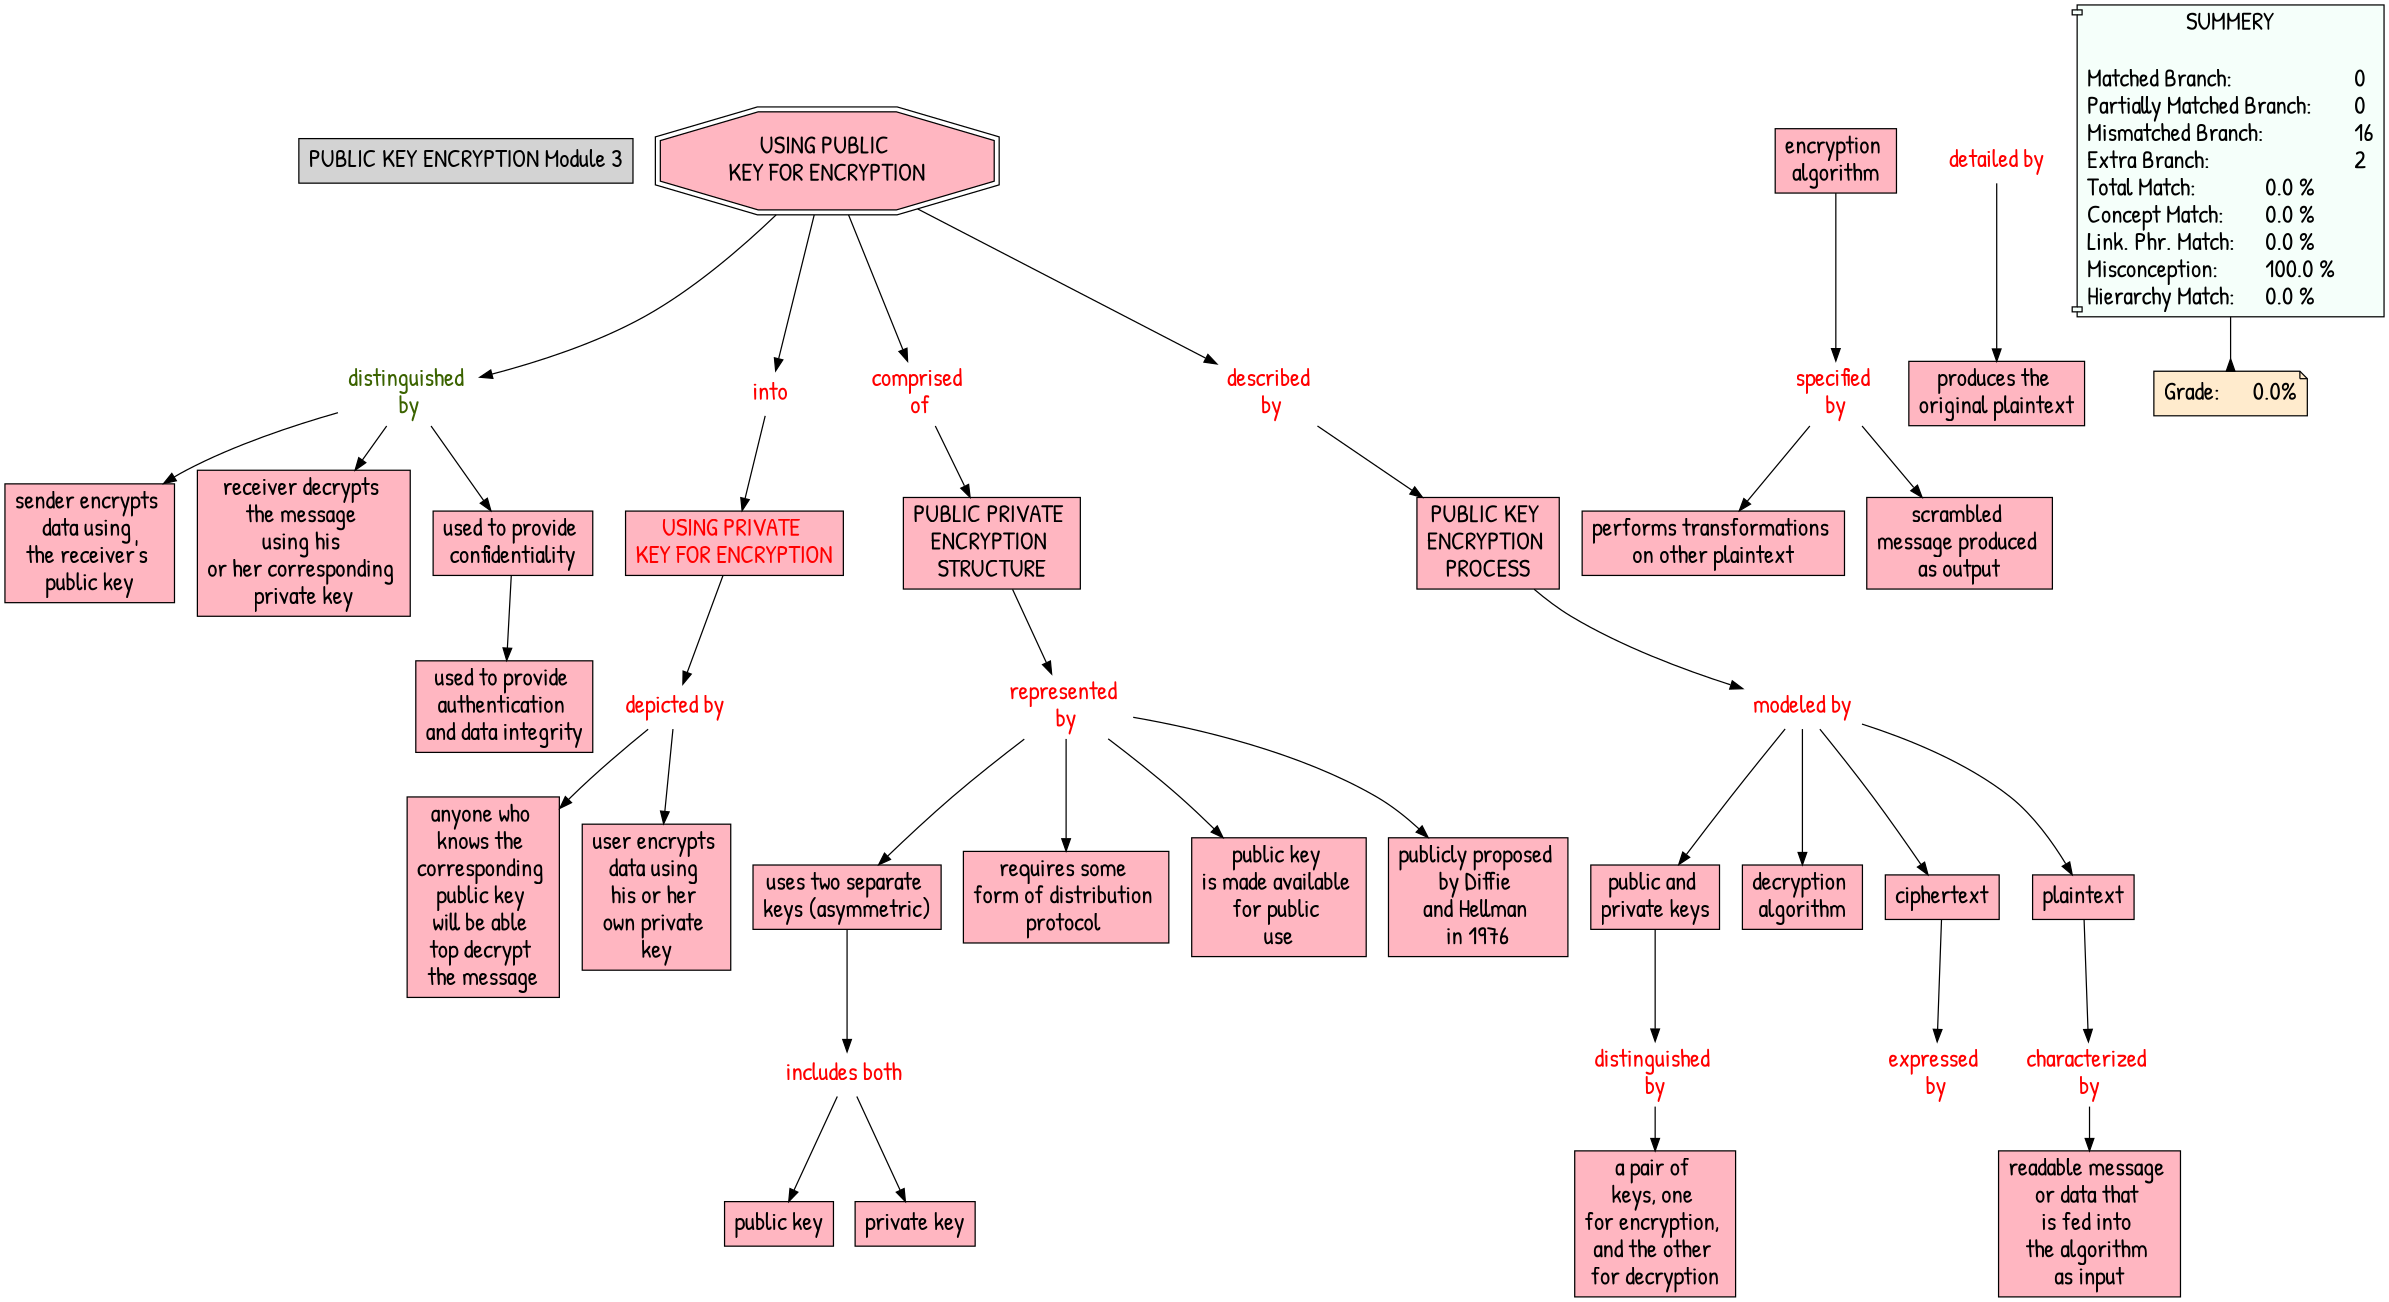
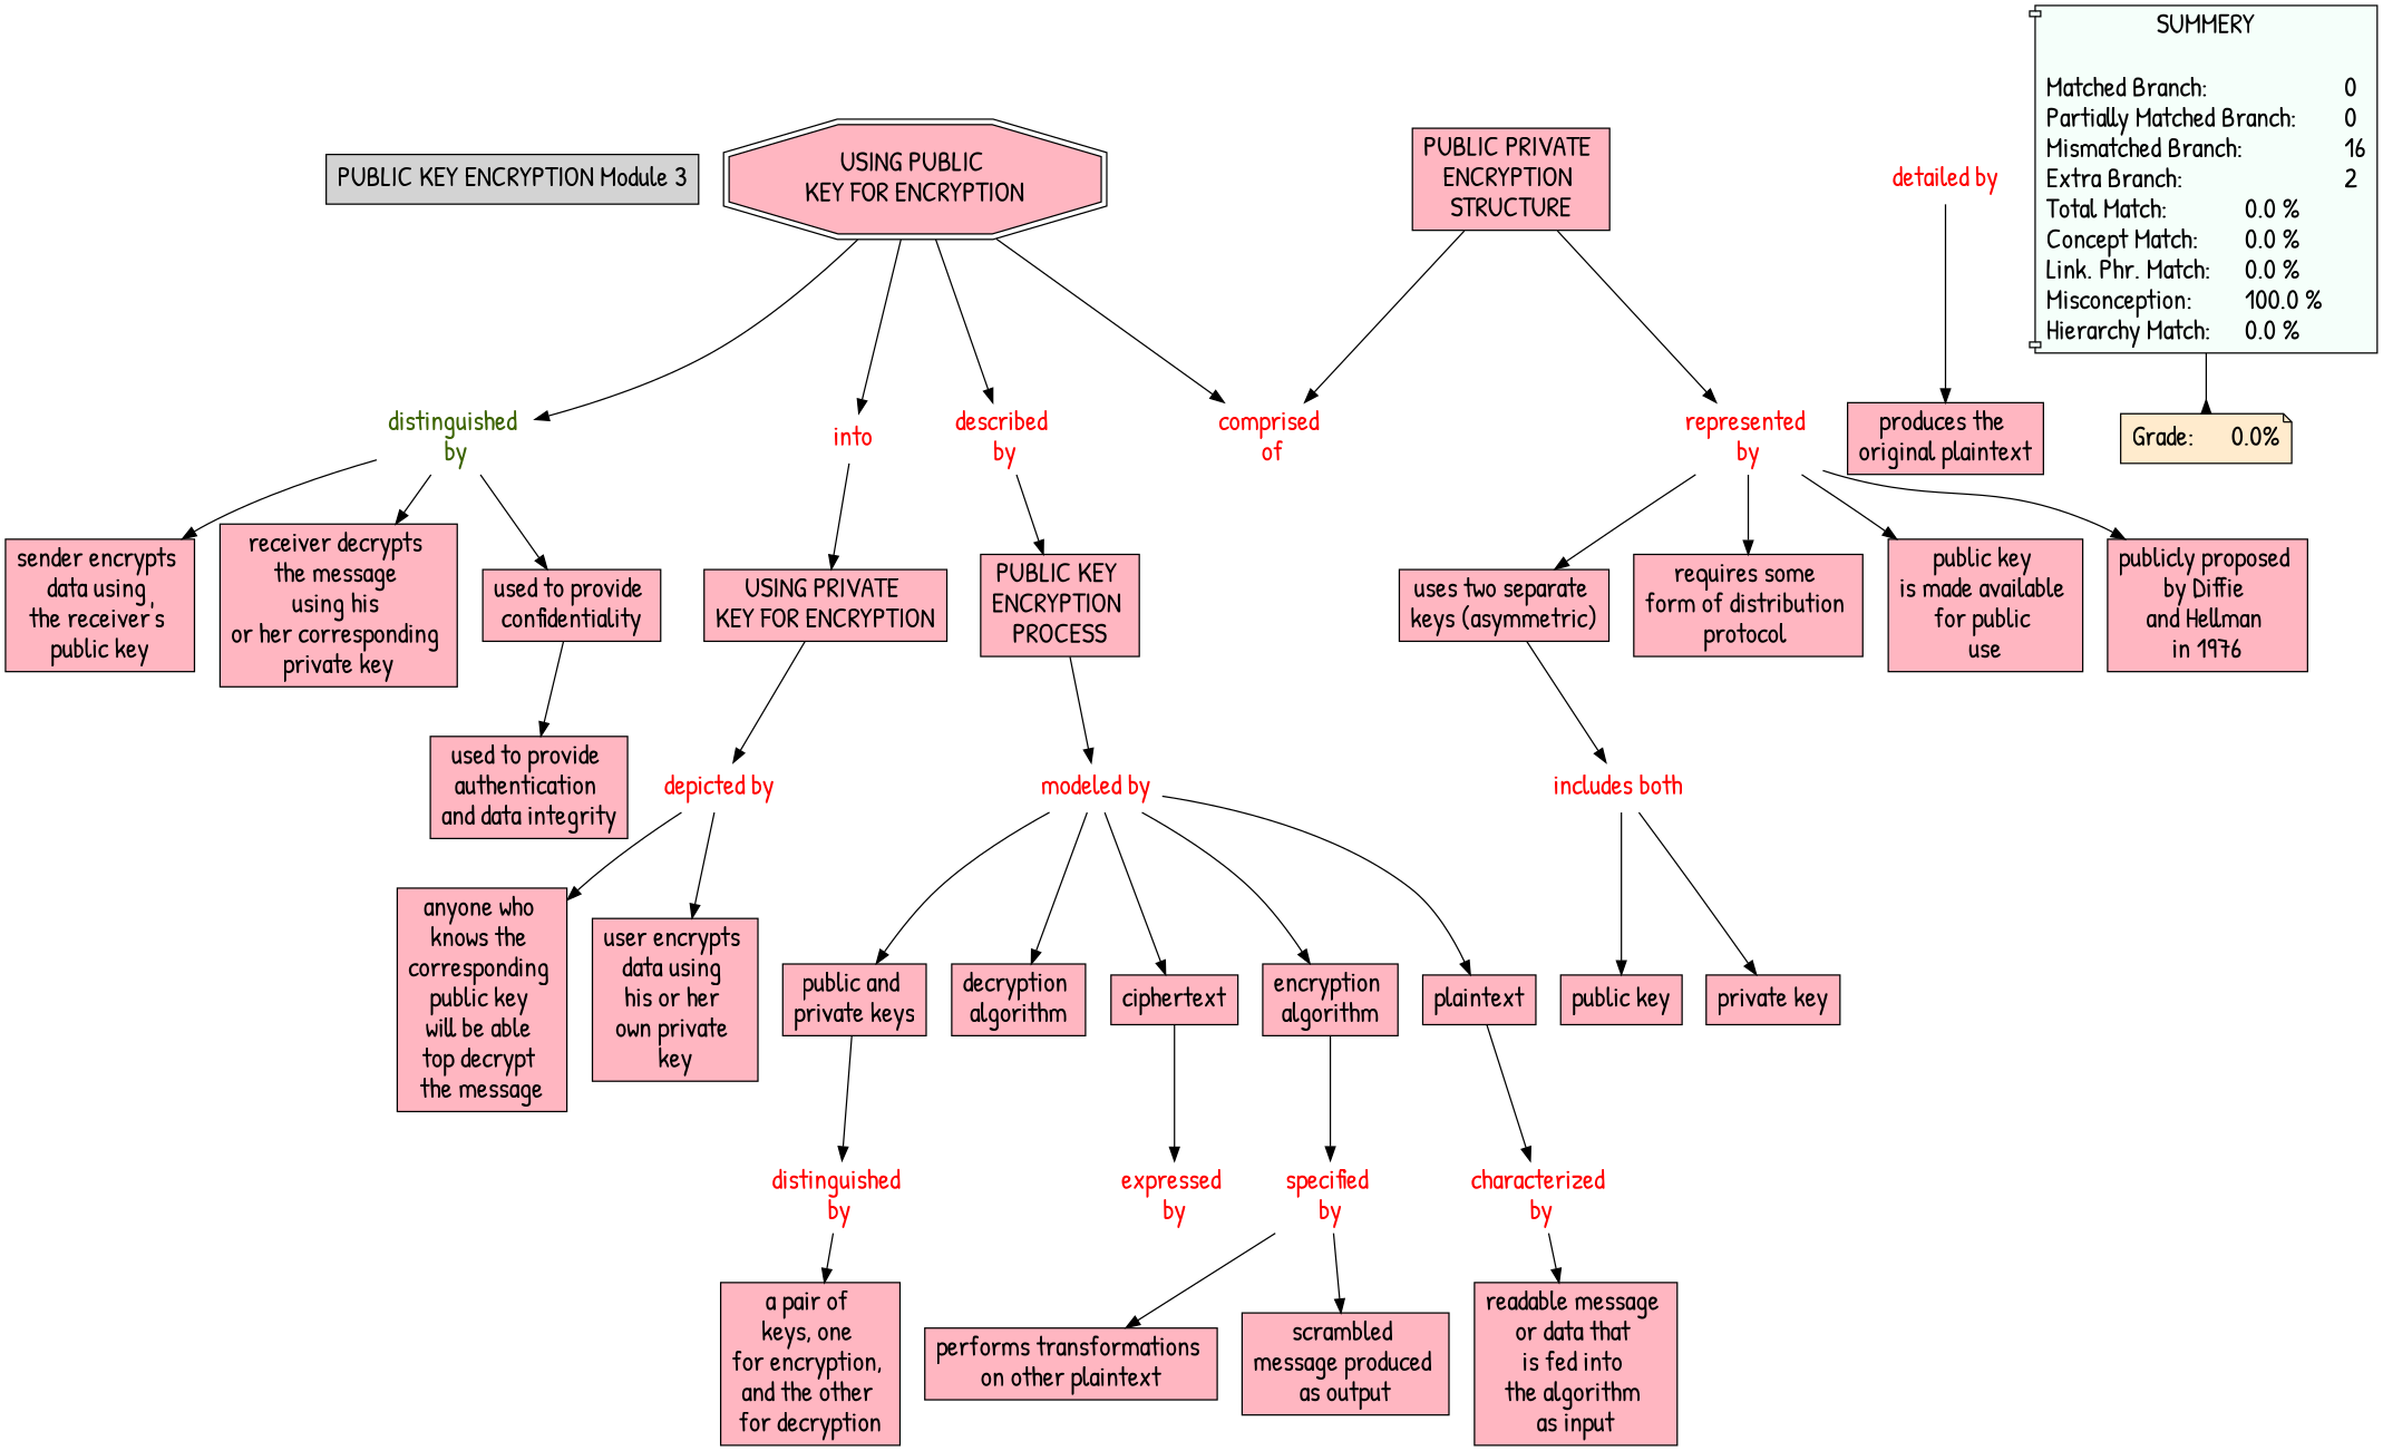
  digraph {
    fontname="Patrick Hand"
    node [Gsplines=true fontname="Patrick Hand" fontsize=20 shape=rect style=filled fillcolor="#FFB6C1"]
    edge [constraint=true fontname="Patrick Hand"]
    n1 [label="PUBLIC KEY ENCRYPTION Module 3" fillcolor=""]
    n2 [fontcolor=red label="modeled by\n" shape=none style="" fillcolor=""]
    n3 [label="public and \nprivate keys\n"]
    n4 [label="decryption \nalgorithm"]
    n5 [label=ciphertext]
    n6 [label="encryption \nalgorithm"]
    n7 [label=plaintext]
    n8 [fontcolor=red label="distinguished \nby" shape=none style="" fillcolor=""]
    n9 [fontcolor=red label="expressed \nby" shape=none style="" fillcolor=""]
    n10 [fontcolor=red label="specified \nby" shape=none style="" fillcolor=""]
    n11 [fontcolor=red label="characterized \nby" shape=none style="" fillcolor=""]
    n12 [label="a pair of \nkeys, one \nfor encryption, \nand the other \nfor decryption\n"]
    n13 [fontcolor="#3B6300" label="distinguished \nby" shape=none style="" fillcolor=""]
    n14 [label="sender encrypts \ndata using \nthe receiver's \npublic key\n"]
    n15 [label="receiver decrypts \nthe message \nusing his \nor her corresponding \nprivate key\n"]
    n16 [label="used to provide \nconfidentiality"]
    n17 [label="used to provide \nauthentication \nand data integrity\n"]
    n18 [fontcolor=red label="represented \nby" shape=none style="" fillcolor=""]
    n19 [label="uses two separate \nkeys (asymmetric)\n"]
    n20 [label="requires some \nform of distribution \nprotocol "]
    n21 [label="public key \nis made available \nfor public \nuse"]
    n22 [label="publicly proposed \nby Diffie \nand Hellman \nin 1976"]
    n23 [fontcolor=red label="includes both \n" shape=none style="" fillcolor=""]
    n24 [label="public key\n"]
    n25 [label="private key\n"]
    n26 [label="USING PUBLIC \nKEY FOR ENCRYPTION\n" shape=doubleoctagon]
    n27 [fontcolor=red label=into shape=none style="" fillcolor=""]
    n28 [fontcolor=red label="comprised \nof" shape=none style="" fillcolor=""]
    n29 [fontcolor=red label="described \nby" shape=none style="" fillcolor=""]
-   n30 [label="USING PRIVATE \nKEY FOR ENCRYPTION\n" fontcolor=red]
+   n30 [label="USING PRIVATE \nKEY FOR ENCRYPTION\n"]
    n31 [label="PUBLIC PRIVATE \nENCRYPTION \nSTRUCTURE"]
    n32 [label="PUBLIC KEY \nENCRYPTION \nPROCESS"]
    n33 [fontcolor=red label="depicted by\n" shape=none style="" fillcolor=""]
    n34 [label="performs transformations \non other plaintext\n"]
    n35 [label="scrambled \nmessage produced \nas output"]
    n36 [fontcolor=red label="detailed by\n" shape=none style="" fillcolor=""]
    n37 [label="produces the \noriginal plaintext\n"]
    n38 [label="anyone who \nknows the \ncorresponding \npublic key \nwill be able \ntop decrypt \nthe message\n"]
    n39 [label="user encrypts \ndata using \nhis or her \nown private \nkey"]
    n40 [label="readable message \nor data that \nis fed into \nthe algorithm \nas input"]
    n41 [fillcolor="#F5FFFA" label="SUMMERY\n\nMatched Branch:			0\lPartially Matched Branch:	0\lMismatched Branch:		16\lExtra Branch:				2\lTotal Match:		0.0 %\lConcept Match:	0.0 %\lLink. Phr. Match:	0.0 %\lMisconception:	100.0 %\lHierarchy Match:	0.0 %\l" shape=component]
    n42 [fillcolor="#FFEBCD" label="Grade:	0.0%" shape=note]
    n2 -> n3
    n2 -> n4
    n2 -> n5
+   n2 -> n6
    n2 -> n7
    n3 -> n8
    n5 -> n9
    n6 -> n10
    n7 -> n11
    n8 -> n12
    n10 -> n34
    n10 -> n35
    n11 -> n40
    n13 -> n14
    n13 -> n15
    n13 -> n16
    n16 -> n17
    n18 -> n19
    n18 -> n20
    n18 -> n21
    n18 -> n22
    n19 -> n23
    n23 -> n24
    n23 -> n25
    n26 -> n13
    n26 -> n27
    n26 -> n28
    n26 -> n29
    n27 -> n30
-   n28 -> n31
+   n31 -> n28
    n29 -> n32
    n30 -> n33
    n31 -> n18
    n32 -> n2
    n33 -> n38
    n33 -> n39
    n36 -> n37
    n41 -> n42 [arrowhead=inv color=black]
  }
